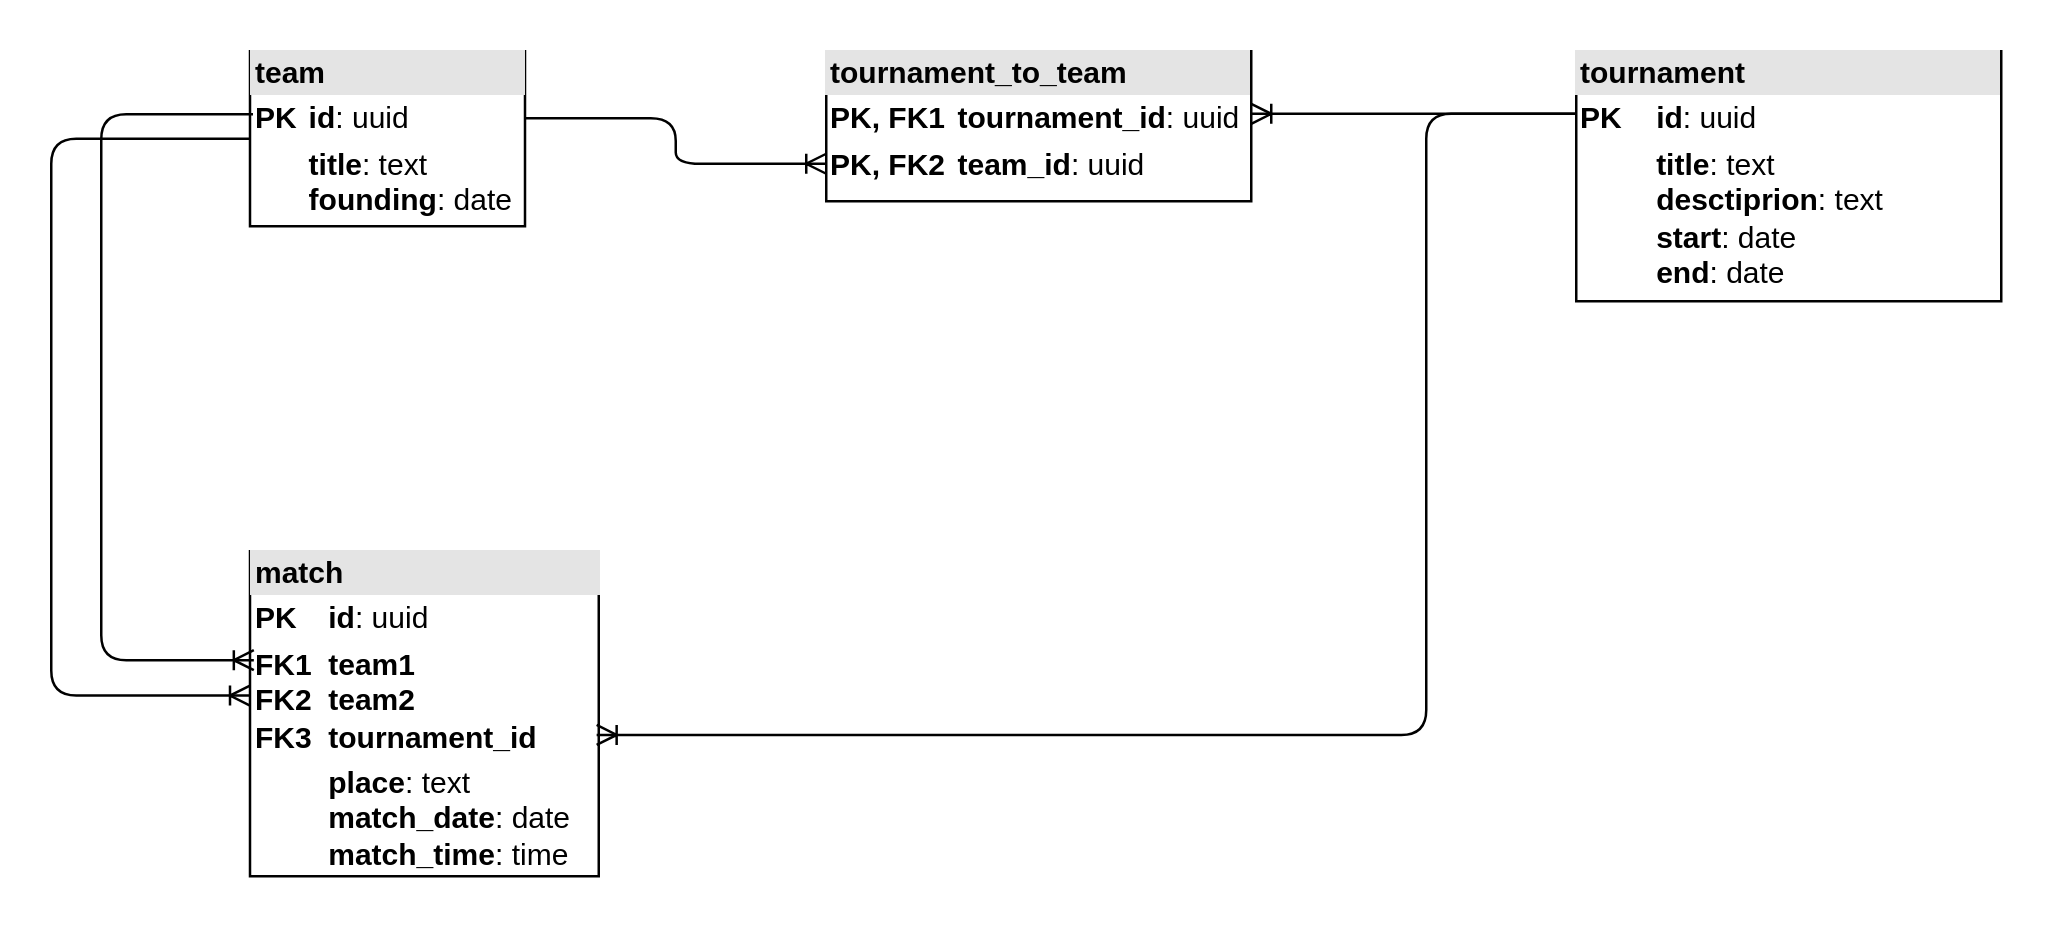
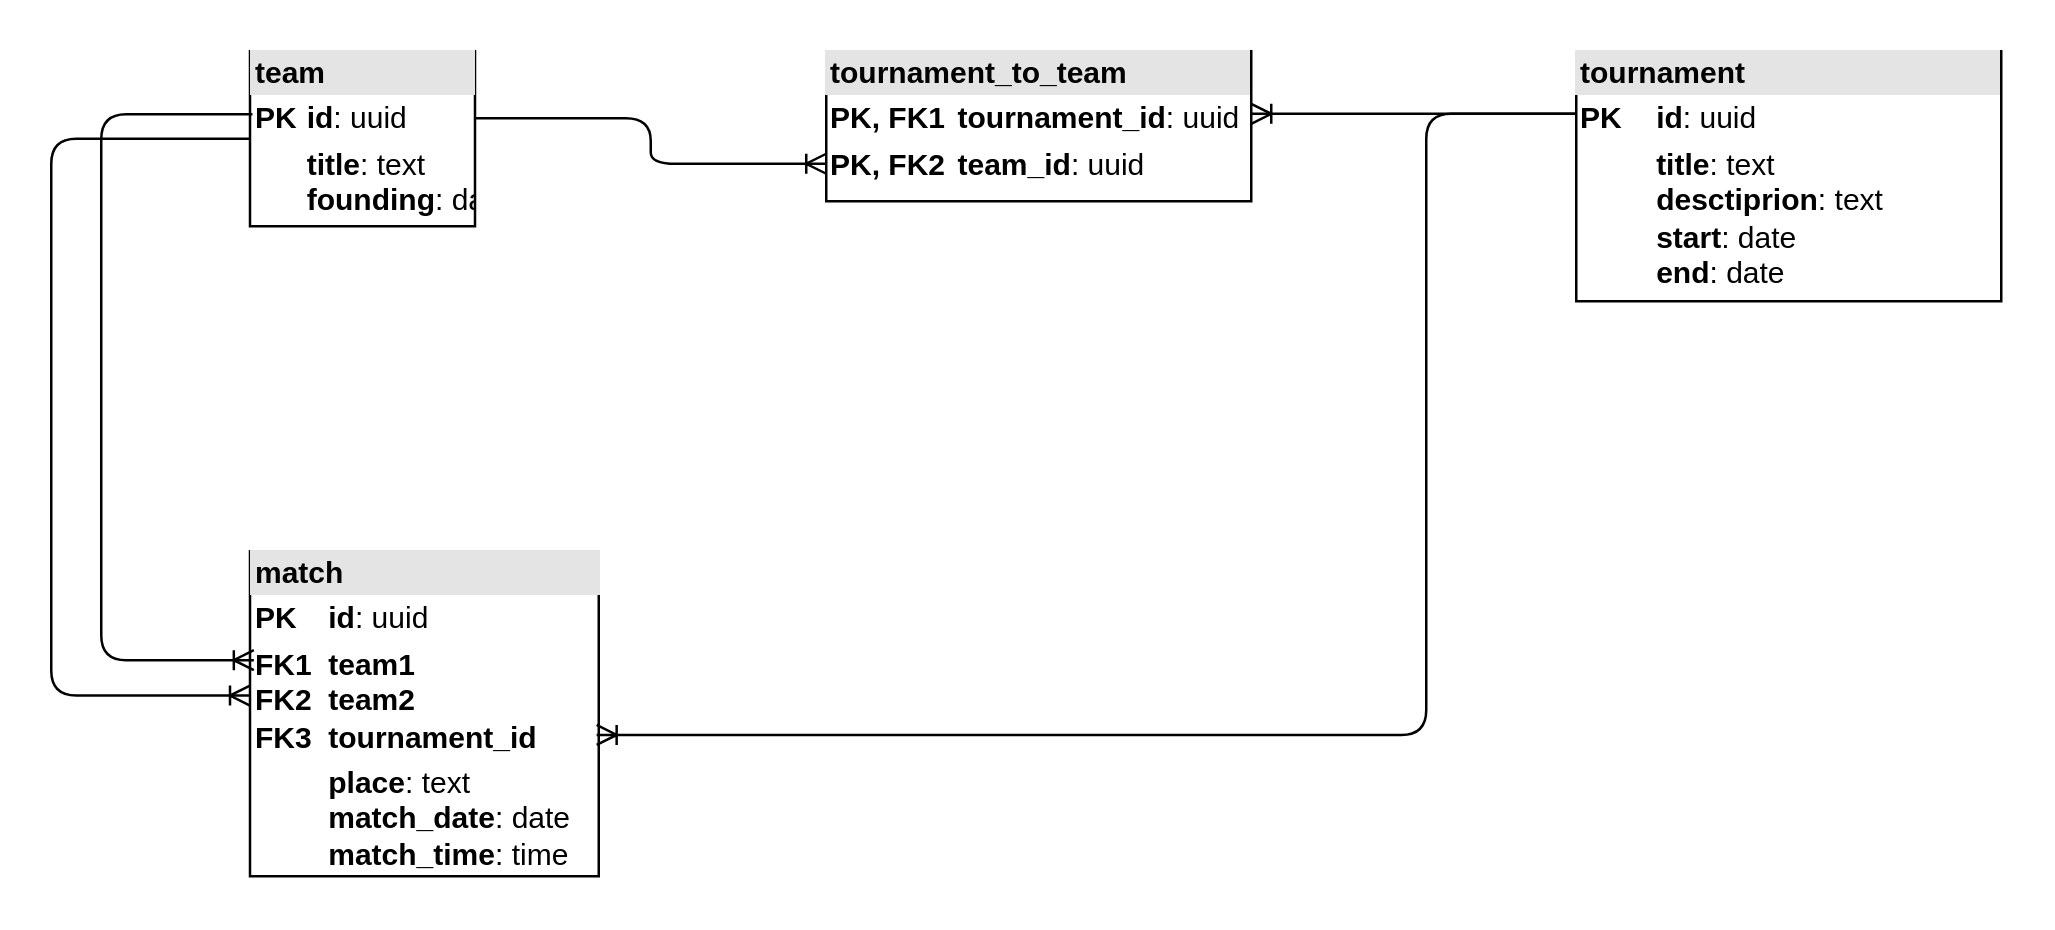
  <mxCell id="0" />
  <mxCell id="1" parent="0" />
  <mxCell id="2" value="" style="edgeStyle=orthogonalEdgeStyle;fontSize=12;html=1;endArrow=ERoneToMany;fontColor=#000000;entryX=0;entryY=0.75;entryDx=0;entryDy=0;exitX=0.996;exitY=0.383;exitDx=0;exitDy=0;exitPerimeter=0;" parent="1" source="3" target="5" edge="1"><mxGeometry width="100" height="100" relative="1" as="geometry"><mxPoint x="260" y="47" as="sourcePoint" /><mxPoint x="510" y="210" as="targetPoint" /></mxGeometry></mxCell>
- <mxCell id="3" value="&lt;div style=&quot;box-sizing:border-box;width:100%;background:#e4e4e4;padding:2px;&quot;&gt;&lt;b&gt;&lt;font color=&quot;#000000&quot;&gt;team&lt;/font&gt;&lt;/b&gt;&lt;/div&gt;&lt;table style=&quot;width:100%;font-size:1em;&quot; cellpadding=&quot;2&quot; cellspacing=&quot;0&quot;&gt;&lt;tbody&gt;&lt;tr&gt;&lt;td&gt;&lt;b&gt;PK&lt;/b&gt;&lt;/td&gt;&lt;td&gt;&lt;b&gt;id&lt;/b&gt;: uuid&lt;/td&gt;&lt;/tr&gt;&lt;tr&gt;&lt;td&gt;&lt;br&gt;&lt;/td&gt;&lt;td&gt;&lt;b&gt;title&lt;/b&gt;: text&lt;br&gt;&lt;b&gt;founding&lt;/b&gt;: date&lt;br&gt;&lt;/td&gt;&lt;/tr&gt;&lt;tr&gt;&lt;td&gt;&lt;/td&gt;&lt;td&gt;&lt;br&gt;&lt;/td&gt;&lt;/tr&gt;&lt;/tbody&gt;&lt;/table&gt;" style="verticalAlign=top;align=left;overflow=fill;html=1;" parent="1" vertex="1"><mxGeometry x="99.5" y="20" width="110" height="70" as="geometry" /></mxCell>
+ <mxCell id="3" value="&lt;div style=&quot;box-sizing:border-box;width:100%;background:#e4e4e4;padding:2px;&quot;&gt;&lt;b&gt;&lt;font color=&quot;#000000&quot;&gt;team&lt;/font&gt;&lt;/b&gt;&lt;/div&gt;&lt;table style=&quot;width:100%;font-size:1em;&quot; cellpadding=&quot;2&quot; cellspacing=&quot;0&quot;&gt;&lt;tbody&gt;&lt;tr&gt;&lt;td&gt;&lt;b&gt;PK&lt;/b&gt;&lt;/td&gt;&lt;td&gt;&lt;b&gt;id&lt;/b&gt;: uuid&lt;/td&gt;&lt;/tr&gt;&lt;tr&gt;&lt;td&gt;&lt;br&gt;&lt;/td&gt;&lt;td&gt;&lt;b&gt;title&lt;/b&gt;: text&lt;br&gt;&lt;b&gt;founding&lt;/b&gt;: date&lt;br&gt;&lt;/td&gt;&lt;/tr&gt;&lt;tr&gt;&lt;td&gt;&lt;/td&gt;&lt;td&gt;&lt;br&gt;&lt;/td&gt;&lt;/tr&gt;&lt;/tbody&gt;&lt;/table&gt;" style="verticalAlign=top;align=left;overflow=fill;html=1;" parent="1" vertex="1"><mxGeometry x="99.5" y="20" width="90" height="70" as="geometry" /></mxCell>
  <mxCell id="4" value="&lt;div style=&quot;box-sizing:border-box;width:100%;background:#e4e4e4;padding:2px;&quot;&gt;&lt;b&gt;&lt;font color=&quot;#000000&quot;&gt;tournament&lt;/font&gt;&lt;/b&gt;&lt;/div&gt;&lt;table style=&quot;width:100%;font-size:1em;&quot; cellpadding=&quot;2&quot; cellspacing=&quot;0&quot;&gt;&lt;tbody&gt;&lt;tr&gt;&lt;td&gt;&lt;b&gt;PK&lt;/b&gt;&lt;/td&gt;&lt;td&gt;&lt;b&gt;id&lt;/b&gt;: uuid&lt;/td&gt;&lt;/tr&gt;&lt;tr&gt;&lt;td&gt;&lt;br&gt;&lt;/td&gt;&lt;td&gt;&lt;b&gt;title&lt;/b&gt;: text&lt;br&gt;&lt;b&gt;desctiprion&lt;/b&gt;:&lt;b&gt;&amp;nbsp;&lt;/b&gt;text&lt;br&gt;&lt;b&gt;start&lt;/b&gt;: date&lt;br&gt;&lt;b&gt;end&lt;/b&gt;: date&lt;br&gt;&lt;/td&gt;&lt;/tr&gt;&lt;tr&gt;&lt;td&gt;&lt;/td&gt;&lt;td&gt;&lt;b&gt;&lt;br&gt;&lt;/b&gt;&lt;br&gt;&lt;/td&gt;&lt;/tr&gt;&lt;/tbody&gt;&lt;/table&gt;" style="verticalAlign=top;align=left;overflow=fill;html=1;" parent="1" vertex="1"><mxGeometry x="630" y="20" width="170" height="100" as="geometry" /></mxCell>
  <mxCell id="5" value="&lt;div style=&quot;box-sizing:border-box;width:100%;background:#e4e4e4;padding:2px;&quot;&gt;&lt;font color=&quot;#000000&quot;&gt;&lt;b&gt;tournament_to_team&lt;/b&gt;&lt;/font&gt;&lt;/div&gt;&lt;table style=&quot;width:100%;font-size:1em;&quot; cellpadding=&quot;2&quot; cellspacing=&quot;0&quot;&gt;&lt;tbody&gt;&lt;tr&gt;&lt;td&gt;&lt;b&gt;PK, FK1&lt;/b&gt;&lt;/td&gt;&lt;td&gt;&lt;b&gt;tournament_id&lt;/b&gt;: uuid&lt;/td&gt;&lt;/tr&gt;&lt;tr&gt;&lt;td&gt;&lt;b&gt;PK, FK2&lt;/b&gt;&lt;/td&gt;&lt;td&gt;&lt;b&gt;team_id&lt;/b&gt;: uuid&lt;/td&gt;&lt;/tr&gt;&lt;tr&gt;&lt;td&gt;&lt;/td&gt;&lt;td&gt;&lt;br&gt;&lt;/td&gt;&lt;/tr&gt;&lt;/tbody&gt;&lt;/table&gt;" style="verticalAlign=top;align=left;overflow=fill;html=1;" parent="1" vertex="1"><mxGeometry x="330" y="20" width="170" height="60" as="geometry" /></mxCell>
  <mxCell id="6" value="" style="edgeStyle=entityRelationEdgeStyle;fontSize=12;html=1;endArrow=ERoneToMany;fontColor=#000000;entryX=1;entryY=0.417;entryDx=0;entryDy=0;exitX=0;exitY=0.25;exitDx=0;exitDy=0;entryPerimeter=0;" parent="1" source="4" target="5" edge="1"><mxGeometry width="100" height="100" relative="1" as="geometry"><mxPoint x="460" y="100" as="sourcePoint" /><mxPoint x="440" y="-20" as="targetPoint" /></mxGeometry></mxCell>
  <mxCell id="7" value="&lt;div style=&quot;box-sizing:border-box;width:100%;background:#e4e4e4;padding:2px;&quot;&gt;&lt;font color=&quot;#000000&quot;&gt;&lt;b&gt;match&lt;/b&gt;&lt;/font&gt;&lt;/div&gt;&lt;table style=&quot;width:100%;font-size:1em;&quot; cellpadding=&quot;2&quot; cellspacing=&quot;0&quot;&gt;&lt;tbody&gt;&lt;tr&gt;&lt;td&gt;&lt;b&gt;PK&lt;/b&gt;&lt;/td&gt;&lt;td&gt;&lt;b&gt;id&lt;/b&gt;: uuid&lt;/td&gt;&lt;/tr&gt;&lt;tr&gt;&lt;td&gt;&lt;b&gt;FK1&lt;br&gt;FK2&lt;br&gt;FK3&lt;/b&gt;&lt;/td&gt;&lt;td&gt;&lt;b&gt;team1&lt;br&gt;team2&lt;br&gt;tournament_id&lt;/b&gt;&lt;/td&gt;&lt;/tr&gt;&lt;tr&gt;&lt;td&gt;&lt;/td&gt;&lt;td&gt;&lt;b&gt;place&lt;/b&gt;: text&lt;br&gt;&lt;b&gt;match_date&lt;/b&gt;: date&lt;br&gt;&lt;b&gt;match_time&lt;/b&gt;: time&lt;br&gt;&lt;br&gt;&lt;/td&gt;&lt;/tr&gt;&lt;/tbody&gt;&lt;/table&gt;" style="verticalAlign=top;align=left;overflow=fill;html=1;" parent="1" vertex="1"><mxGeometry x="99.5" y="220" width="139.5" height="130" as="geometry" /></mxCell>
  <mxCell id="8" value="" style="edgeStyle=elbowEdgeStyle;fontSize=12;html=1;endArrow=ERoneToMany;fontColor=#000000;entryX=0.994;entryY=0.565;entryDx=0;entryDy=0;entryPerimeter=0;exitX=0;exitY=0.25;exitDx=0;exitDy=0;" parent="1" target="7" edge="1" source="4"><mxGeometry width="100" height="100" relative="1" as="geometry"><mxPoint x="600" y="50" as="sourcePoint" /><mxPoint x="460" y="110" as="targetPoint" /><Array as="points"><mxPoint x="570" y="280" /><mxPoint x="580" y="170" /><mxPoint x="550" y="170" /></Array></mxGeometry></mxCell>
  <mxCell id="9" value="" style="edgeStyle=elbowEdgeStyle;fontSize=12;html=1;endArrow=ERoneToMany;exitX=0.011;exitY=0.36;exitDx=0;exitDy=0;entryX=0.011;entryY=0.335;entryDx=0;entryDy=0;entryPerimeter=0;exitPerimeter=0;" edge="1" parent="1" source="3" target="7"><mxGeometry width="100" height="100" relative="1" as="geometry"><mxPoint x="1" y="280" as="sourcePoint" /><mxPoint x="80" y="250" as="targetPoint" /><Array as="points"><mxPoint x="40" y="110" /></Array></mxGeometry></mxCell>
  <mxCell id="10" value="" style="edgeStyle=elbowEdgeStyle;fontSize=12;html=1;endArrow=ERoneToMany;entryX=0;entryY=0.444;entryDx=0;entryDy=0;entryPerimeter=0;exitX=0;exitY=0.5;exitDx=0;exitDy=0;" edge="1" parent="1" source="3" target="7"><mxGeometry width="100" height="100" relative="1" as="geometry"><mxPoint x="120" y="47" as="sourcePoint" /><mxPoint x="80" y="278" as="targetPoint" /><Array as="points"><mxPoint x="20" y="160" /></Array></mxGeometry></mxCell>
